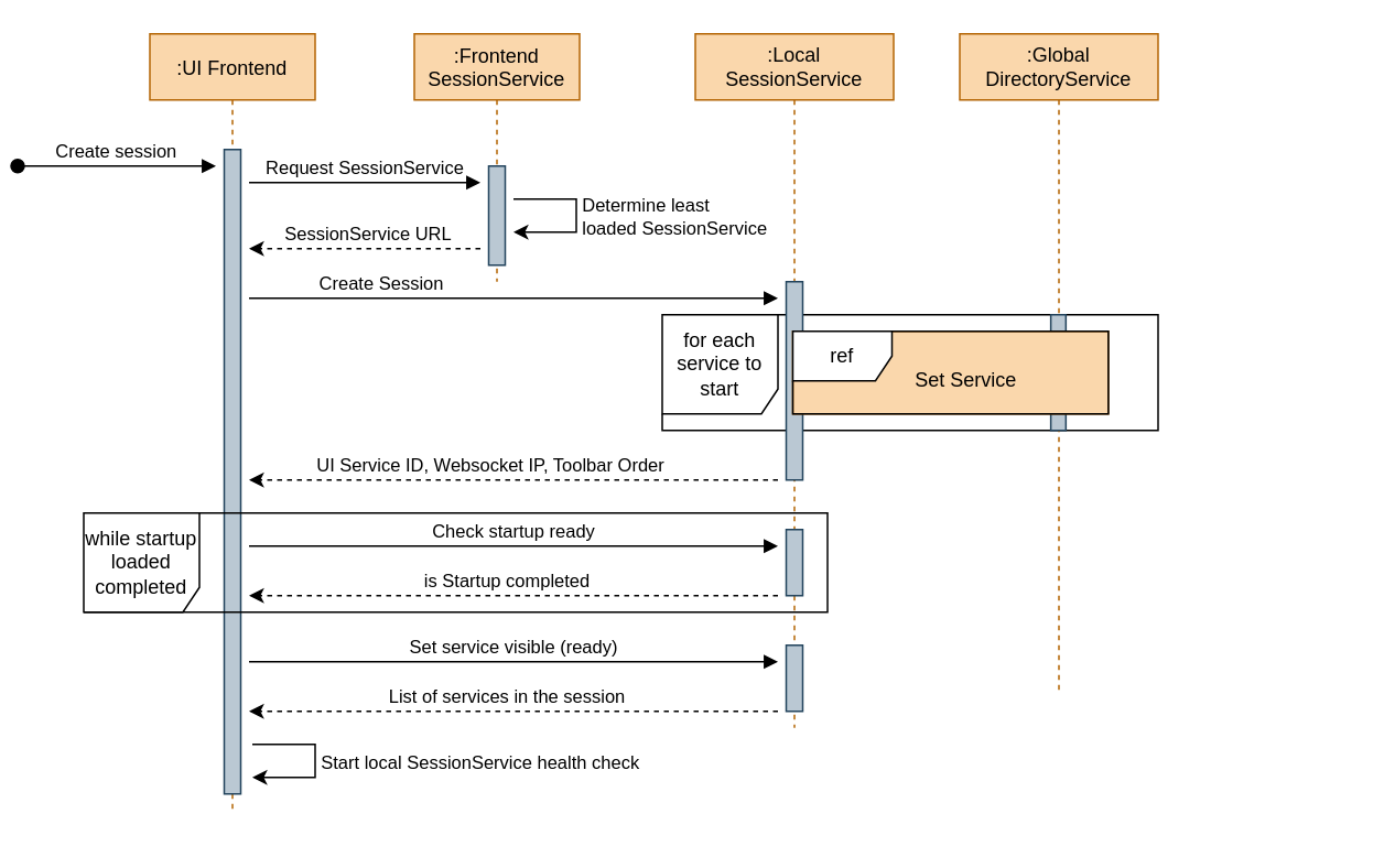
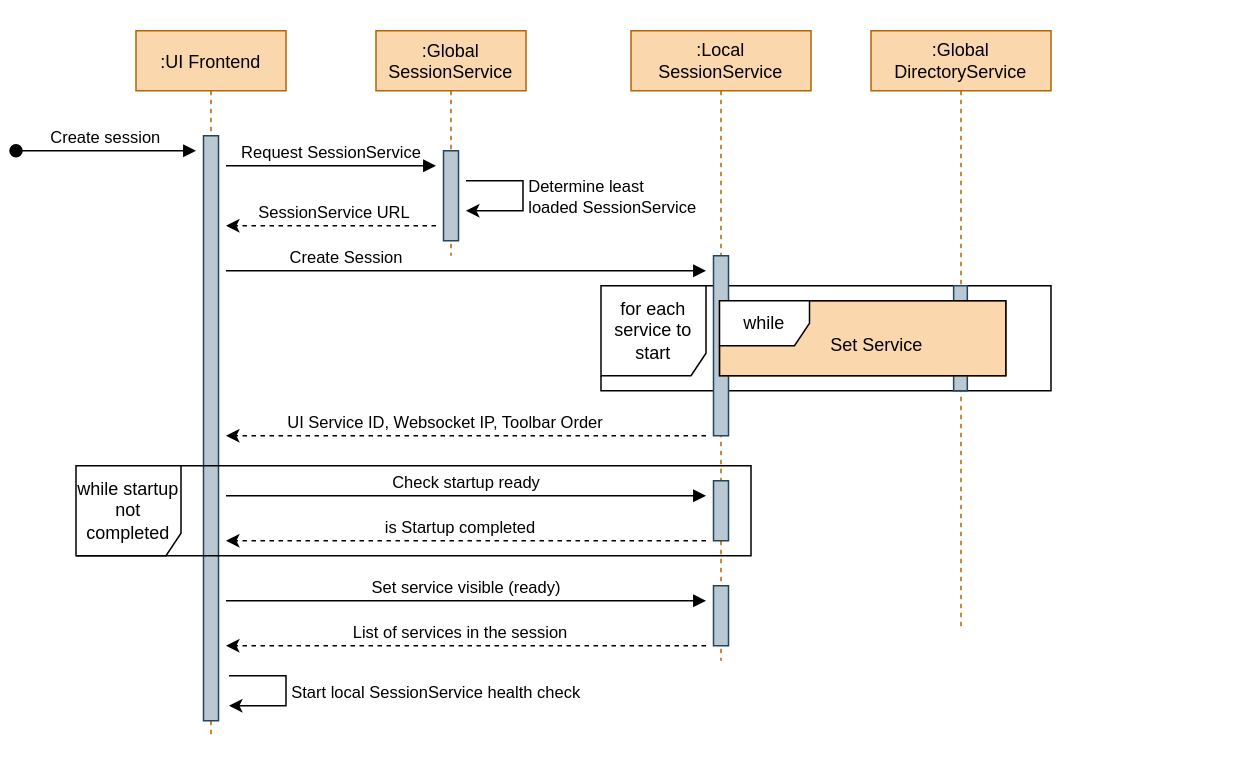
  <mxCell id="0" />
  <mxCell id="1" parent="0" />
  <mxCell id="2" value="for each service to start" style="shape=umlFrame;whiteSpace=wrap;html=1;labelBackgroundColor=none;labelBorderColor=none;fontColor=#000000;width=70;height=60;" parent="1" vertex="1"><mxGeometry x="370" y="190" width="300" height="70" as="geometry" /></mxCell>
  <mxCell id="3" value=":UI Frontend" style="shape=umlLifeline;perimeter=lifelinePerimeter;container=1;collapsible=0;recursiveResize=0;rounded=0;shadow=0;strokeWidth=1;fillColor=#fad7ac;strokeColor=#b46504;fontColor=#000000;" parent="1" vertex="1"><mxGeometry x="60" y="20" width="100" height="470" as="geometry" /></mxCell>
  <mxCell id="4" value="" style="points=[];perimeter=orthogonalPerimeter;rounded=0;shadow=0;strokeWidth=1;fillColor=#bac8d3;strokeColor=#23445d;" parent="3" vertex="1"><mxGeometry x="45" y="70" width="10" height="390" as="geometry" /></mxCell>
  <mxCell id="5" value="Create session" style="verticalAlign=bottom;startArrow=oval;endArrow=block;startSize=8;shadow=0;strokeWidth=1;" parent="3" edge="1"><mxGeometry relative="1" as="geometry"><mxPoint x="-80" y="80" as="sourcePoint" /><mxPoint x="40" y="80" as="targetPoint" /></mxGeometry></mxCell>
  <mxCell id="6" style="edgeStyle=orthogonalEdgeStyle;rounded=0;orthogonalLoop=1;jettySize=auto;html=1;fontColor=#000000;" parent="3" edge="1"><mxGeometry relative="1" as="geometry"><mxPoint x="62" y="450" as="targetPoint" /><mxPoint x="62" y="430" as="sourcePoint" /><Array as="points"><mxPoint x="100" y="430" /><mxPoint x="100" y="450" /></Array></mxGeometry></mxCell>
  <mxCell id="7" value="Start local SessionService health check" style="edgeLabel;html=1;align=left;verticalAlign=middle;resizable=0;points=[];labelBackgroundColor=none;labelBorderColor=none;fontColor=#000000;" parent="6" vertex="1" connectable="0"><mxGeometry x="-0.066" relative="1" as="geometry"><mxPoint x="2" y="3" as="offset" /></mxGeometry></mxCell>
- <mxCell id="8" value="while startup loaded completed" style="shape=umlFrame;whiteSpace=wrap;html=1;labelBackgroundColor=none;labelBorderColor=none;fontColor=#000000;width=70;height=60;" parent="3" vertex="1"><mxGeometry x="-40" y="290" width="450" height="60" as="geometry" /></mxCell>
- <mxCell id="9" value=":Frontend&#10;SessionService" style="shape=umlLifeline;perimeter=lifelinePerimeter;container=1;collapsible=0;recursiveResize=0;rounded=0;shadow=0;strokeWidth=1;fillColor=#fad7ac;strokeColor=#b46504;fontColor=#000000;" parent="1" vertex="1"><mxGeometry x="220" y="20" width="100" height="150" as="geometry" /></mxCell>
+ <mxCell id="8" value="while startup not completed" style="shape=umlFrame;whiteSpace=wrap;html=1;labelBackgroundColor=none;labelBorderColor=none;fontColor=#000000;width=70;height=60;" parent="3" vertex="1"><mxGeometry x="-40" y="290" width="450" height="60" as="geometry" /></mxCell>
+ <mxCell id="9" value=":Global&#10;SessionService" style="shape=umlLifeline;perimeter=lifelinePerimeter;container=1;collapsible=0;recursiveResize=0;rounded=0;shadow=0;strokeWidth=1;fillColor=#fad7ac;strokeColor=#b46504;fontColor=#000000;" parent="1" vertex="1"><mxGeometry x="220" y="20" width="100" height="150" as="geometry" /></mxCell>
  <mxCell id="10" value="" style="points=[];perimeter=orthogonalPerimeter;rounded=0;shadow=0;strokeWidth=1;fillColor=#bac8d3;strokeColor=#23445d;" parent="9" vertex="1"><mxGeometry x="45" y="80" width="10" height="60" as="geometry" /></mxCell>
  <mxCell id="11" style="edgeStyle=orthogonalEdgeStyle;rounded=0;orthogonalLoop=1;jettySize=auto;html=1;" parent="9" edge="1"><mxGeometry relative="1" as="geometry"><mxPoint x="60" y="120" as="targetPoint" /><mxPoint x="60" y="100" as="sourcePoint" /><Array as="points"><mxPoint x="98" y="100" /><mxPoint x="98" y="120" /></Array></mxGeometry></mxCell>
  <mxCell id="12" value="Determine least&lt;br&gt;loaded SessionService" style="edgeLabel;html=1;align=left;verticalAlign=middle;resizable=0;points=[];" parent="11" vertex="1" connectable="0"><mxGeometry x="-0.066" relative="1" as="geometry"><mxPoint x="2" y="3" as="offset" /></mxGeometry></mxCell>
  <mxCell id="13" value="Request SessionService" style="html=1;verticalAlign=bottom;endArrow=block;rounded=0;" parent="1" edge="1"><mxGeometry width="80" relative="1" as="geometry"><mxPoint x="120" y="110" as="sourcePoint" /><mxPoint x="260" y="110" as="targetPoint" /></mxGeometry></mxCell>
  <mxCell id="14" value="" style="endArrow=classic;html=1;rounded=0;dashed=1;" parent="1" edge="1"><mxGeometry width="50" height="50" relative="1" as="geometry"><mxPoint x="260" y="150" as="sourcePoint" /><mxPoint x="120" y="150" as="targetPoint" /></mxGeometry></mxCell>
  <mxCell id="15" value="SessionService URL" style="edgeLabel;html=1;align=center;verticalAlign=middle;resizable=0;points=[];" parent="14" vertex="1" connectable="0"><mxGeometry x="0.664" relative="1" as="geometry"><mxPoint x="47" y="-10" as="offset" /></mxGeometry></mxCell>
  <mxCell id="16" value=":Local&lt;br&gt;SessionService" style="shape=umlLifeline;perimeter=lifelinePerimeter;whiteSpace=wrap;html=1;container=1;collapsible=0;recursiveResize=0;outlineConnect=0;fillColor=#fad7ac;strokeColor=#b46504;fontColor=#000000;" parent="1" vertex="1"><mxGeometry x="390" y="20" width="120" height="420" as="geometry" /></mxCell>
  <mxCell id="17" value="" style="html=1;points=[];perimeter=orthogonalPerimeter;fillColor=#bac8d3;strokeColor=#23445d;" parent="16" vertex="1"><mxGeometry x="55" y="150" width="10" height="120" as="geometry" /></mxCell>
  <mxCell id="18" value="" style="html=1;points=[];perimeter=orthogonalPerimeter;fillColor=#bac8d3;strokeColor=#23445d;labelBackgroundColor=none;labelBorderColor=none;fontColor=#000000;" parent="16" vertex="1"><mxGeometry x="55" y="300" width="10" height="40" as="geometry" /></mxCell>
  <mxCell id="19" value="" style="html=1;points=[];perimeter=orthogonalPerimeter;fillColor=#bac8d3;strokeColor=#23445d;labelBackgroundColor=none;labelBorderColor=none;fontColor=#000000;" parent="16" vertex="1"><mxGeometry x="55" y="370" width="10" height="40" as="geometry" /></mxCell>
  <mxCell id="20" value="Create Session" style="html=1;verticalAlign=bottom;endArrow=block;rounded=0;" parent="1" edge="1"><mxGeometry x="-0.5" width="80" relative="1" as="geometry"><mxPoint x="120" y="180" as="sourcePoint" /><mxPoint x="440" y="180" as="targetPoint" /><mxPoint as="offset" /></mxGeometry></mxCell>
  <mxCell id="21" value=":Global&lt;br&gt;DirectoryService" style="shape=umlLifeline;perimeter=lifelinePerimeter;whiteSpace=wrap;html=1;container=1;collapsible=0;recursiveResize=0;outlineConnect=0;fillColor=#fad7ac;strokeColor=#b46504;fontColor=#000000;labelBackgroundColor=none;labelBorderColor=none;" parent="1" vertex="1"><mxGeometry x="550" y="20" width="120" height="400" as="geometry" /></mxCell>
  <mxCell id="22" value="" style="group;labelBackgroundColor=none;labelBorderColor=none;fontColor=#000000;" parent="21" vertex="1" connectable="0"><mxGeometry x="-101" y="180" width="335.001" height="220" as="geometry" /></mxCell>
  <mxCell id="23" value="" style="html=1;points=[];perimeter=orthogonalPerimeter;fillColor=#bac8d3;strokeColor=#23445d;labelBackgroundColor=none;labelBorderColor=none;fontColor=#000000;" parent="22" vertex="1"><mxGeometry x="156.087" y="-10" width="9.13" height="70" as="geometry" /></mxCell>
  <mxCell id="24" value="" style="group;fillColor=#fad7ac;strokeColor=#b46504;container=0;labelBackgroundColor=none;labelBorderColor=none;fontColor=#000000;" parent="22" vertex="1" connectable="0"><mxGeometry width="190.909" height="50" as="geometry" /></mxCell>
- <mxCell id="25" value="ref" style="shape=umlFrame;whiteSpace=wrap;html=1;labelBackgroundColor=none;labelBorderColor=none;fontColor=#000000;" parent="22" vertex="1"><mxGeometry width="190.909" height="50" as="geometry" /></mxCell>
+ <mxCell id="25" value="while" style="shape=umlFrame;whiteSpace=wrap;html=1;labelBackgroundColor=none;labelBorderColor=none;fontColor=#000000;" parent="22" vertex="1"><mxGeometry width="190.909" height="50" as="geometry" /></mxCell>
  <mxCell id="26" value="&lt;br&gt;&lt;br&gt;&lt;div style=&quot;&quot;&gt;&lt;span style=&quot;background-color: initial;&quot;&gt;Set Service&lt;/span&gt;&lt;/div&gt;" style="text;html=1;strokeColor=none;fillColor=none;align=center;verticalAlign=middle;whiteSpace=wrap;rounded=0;fontColor=#000000;labelBackgroundColor=none;labelBorderColor=none;" parent="22" vertex="1"><mxGeometry x="-124.999" y="-10" width="460" height="50" as="geometry" /></mxCell>
  <mxCell id="27" value="Check startup ready" style="html=1;verticalAlign=bottom;endArrow=block;rounded=0;fontColor=#000000;" parent="1" edge="1"><mxGeometry width="80" relative="1" as="geometry"><mxPoint x="120" y="330" as="sourcePoint" /><mxPoint x="440" y="330" as="targetPoint" /></mxGeometry></mxCell>
  <mxCell id="28" value="" style="endArrow=classic;html=1;rounded=0;dashed=1;fontColor=#000000;" parent="1" edge="1"><mxGeometry width="50" height="50" relative="1" as="geometry"><mxPoint x="440" y="360" as="sourcePoint" /><mxPoint x="120" y="360" as="targetPoint" /></mxGeometry></mxCell>
  <mxCell id="29" value="is Startup completed" style="edgeLabel;html=1;align=center;verticalAlign=middle;resizable=0;points=[];labelBackgroundColor=none;labelBorderColor=none;fontColor=#000000;" parent="28" vertex="1" connectable="0"><mxGeometry x="0.664" relative="1" as="geometry"><mxPoint x="101" y="-10" as="offset" /></mxGeometry></mxCell>
  <mxCell id="30" value="Set service visible (ready)" style="html=1;verticalAlign=bottom;endArrow=block;rounded=0;fontColor=#000000;" parent="1" edge="1"><mxGeometry width="80" relative="1" as="geometry"><mxPoint x="120" y="400" as="sourcePoint" /><mxPoint x="440" y="400" as="targetPoint" /></mxGeometry></mxCell>
  <mxCell id="31" value="" style="endArrow=classic;html=1;rounded=0;dashed=1;fontColor=#000000;" parent="1" edge="1"><mxGeometry width="50" height="50" relative="1" as="geometry"><mxPoint x="440" y="430" as="sourcePoint" /><mxPoint x="120" y="430" as="targetPoint" /></mxGeometry></mxCell>
  <mxCell id="32" value="List of services in the session" style="edgeLabel;html=1;align=center;verticalAlign=middle;resizable=0;points=[];labelBackgroundColor=none;labelBorderColor=none;fontColor=#000000;" parent="31" vertex="1" connectable="0"><mxGeometry x="0.664" relative="1" as="geometry"><mxPoint x="101" y="-10" as="offset" /></mxGeometry></mxCell>
  <mxCell id="33" value="" style="endArrow=classic;html=1;rounded=0;dashed=1;fontColor=#000000;" parent="1" edge="1"><mxGeometry width="50" height="50" relative="1" as="geometry"><mxPoint x="440" y="290" as="sourcePoint" /><mxPoint x="120" y="290" as="targetPoint" /></mxGeometry></mxCell>
  <mxCell id="34" value="UI Service ID, Websocket IP, Toolbar Order" style="edgeLabel;html=1;align=center;verticalAlign=middle;resizable=0;points=[];labelBackgroundColor=none;labelBorderColor=none;fontColor=#000000;" parent="33" vertex="1" connectable="0"><mxGeometry x="0.664" relative="1" as="geometry"><mxPoint x="91" y="-10" as="offset" /></mxGeometry></mxCell>
